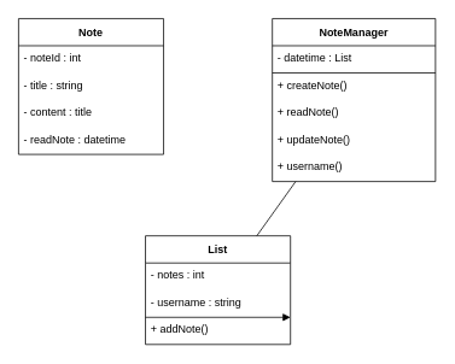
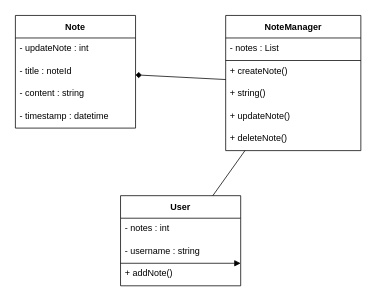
  <mxCell id="0" />
  <mxCell id="1" parent="0" />
  <mxCell id="2" value="Note" style="swimlane;fontStyle=1;childLayout=stackLayout;horizontal=1;startSize=30;horizontalStack=0;resizeParent=1;resizeLast=0;collapsible=0;" parent="1" vertex="1"><mxGeometry x="20" y="20" width="160" height="150" as="geometry" /></mxCell>
- <mxCell id="3" value="- noteId : int" style="text;align=left;verticalAlign=top;spacingLeft=4;spacingRight=4;" parent="2" vertex="1"><mxGeometry y="30" width="160" height="30" as="geometry" /></mxCell>
- <mxCell id="4" value="- title : string" style="text;align=left;verticalAlign=top;spacingLeft=4;spacingRight=4;" parent="2" vertex="1"><mxGeometry y="60" width="160" height="30" as="geometry" /></mxCell>
- <mxCell id="5" value="- content : title" style="text;align=left;verticalAlign=top;spacingLeft=4;spacingRight=4;" parent="2" vertex="1"><mxGeometry y="90" width="160" height="30" as="geometry" /></mxCell>
- <mxCell id="6" value="- readNote : datetime" style="text;align=left;verticalAlign=top;spacingLeft=4;spacingRight=4;" parent="2" vertex="1"><mxGeometry y="120" width="160" height="30" as="geometry" /></mxCell>
+ <mxCell id="3" value="- updateNote : int" style="text;align=left;verticalAlign=top;spacingLeft=4;spacingRight=4;" parent="2" vertex="1"><mxGeometry y="30" width="160" height="30" as="geometry" /></mxCell>
+ <mxCell id="4" value="- title : noteId" style="text;align=left;verticalAlign=top;spacingLeft=4;spacingRight=4;" parent="2" vertex="1"><mxGeometry y="60" width="160" height="30" as="geometry" /></mxCell>
+ <mxCell id="5" value="- content : string" style="text;align=left;verticalAlign=top;spacingLeft=4;spacingRight=4;" parent="2" vertex="1"><mxGeometry y="90" width="160" height="30" as="geometry" /></mxCell>
+ <mxCell id="6" value="- timestamp : datetime" style="text;align=left;verticalAlign=top;spacingLeft=4;spacingRight=4;" parent="2" vertex="1"><mxGeometry y="120" width="160" height="30" as="geometry" /></mxCell>
  <mxCell id="7" value="NoteManager" style="swimlane;fontStyle=1;childLayout=stackLayout;horizontal=1;startSize=30;horizontalStack=0;resizeParent=1;resizeLast=0;collapsible=0;" parent="1" vertex="1"><mxGeometry x="300" y="20" width="180" height="180" as="geometry" /></mxCell>
- <mxCell id="8" value="- datetime : List" style="text;align=left;verticalAlign=top;spacingLeft=4;" parent="7" vertex="1"><mxGeometry y="30" width="180" height="30" as="geometry" /></mxCell>
+ <mxCell id="8" value="- notes : List" style="text;align=left;verticalAlign=top;spacingLeft=4;" parent="7" vertex="1"><mxGeometry y="30" width="180" height="30" as="geometry" /></mxCell>
  <mxCell id="9" value="+ createNote()" style="text;align=left;verticalAlign=top;spacingLeft=4;" parent="7" vertex="1"><mxGeometry y="60" width="180" height="30" as="geometry" /></mxCell>
- <mxCell id="10" value="+ readNote()" style="text;align=left;verticalAlign=top;spacingLeft=4;" parent="7" vertex="1"><mxGeometry y="90" width="180" height="30" as="geometry" /></mxCell>
+ <mxCell id="10" value="+ string()" style="text;align=left;verticalAlign=top;spacingLeft=4;" parent="7" vertex="1"><mxGeometry y="90" width="180" height="30" as="geometry" /></mxCell>
  <mxCell id="11" value="+ updateNote()" style="text;align=left;verticalAlign=top;spacingLeft=4;" parent="7" vertex="1"><mxGeometry y="120" width="180" height="30" as="geometry" /></mxCell>
- <mxCell id="12" value="+ username()" style="text;align=left;verticalAlign=top;spacingLeft=4;" parent="7" vertex="1"><mxGeometry y="150" width="180" height="30" as="geometry" /></mxCell>
+ <mxCell id="12" value="+ deleteNote()" style="text;align=left;verticalAlign=top;spacingLeft=4;" parent="7" vertex="1"><mxGeometry y="150" width="180" height="30" as="geometry" /></mxCell>
  <mxCell id="13" value="" style="endArrow=none;html=1;rounded=0;exitX=0;exitY=0;exitDx=0;exitDy=0;entryX=1;entryY=0;entryDx=0;entryDy=0;" edge="1" parent="7" source="9" target="9"><mxGeometry width="50" height="50" relative="1" as="geometry"><mxPoint y="130" as="sourcePoint" /><mxPoint x="50" y="80" as="targetPoint" /></mxGeometry></mxCell>
- <mxCell id="14" value="List" style="swimlane;fontStyle=1;childLayout=stackLayout;horizontal=1;startSize=30;horizontalStack=0;resizeParent=1;resizeLast=0;collapsible=0;" parent="1" vertex="1"><mxGeometry x="160" y="260" width="160" height="120" as="geometry" /></mxCell>
+ <mxCell id="14" value="User" style="swimlane;fontStyle=1;childLayout=stackLayout;horizontal=1;startSize=30;horizontalStack=0;resizeParent=1;resizeLast=0;collapsible=0;" parent="1" vertex="1"><mxGeometry x="160" y="260" width="160" height="120" as="geometry" /></mxCell>
  <mxCell id="15" value="- notes : int" style="text;align=left;verticalAlign=top;spacingLeft=4;" parent="14" vertex="1"><mxGeometry y="30" width="160" height="30" as="geometry" /></mxCell>
  <mxCell id="16" value="- username : string" style="text;align=left;verticalAlign=top;spacingLeft=4;" parent="14" vertex="1"><mxGeometry y="60" width="160" height="30" as="geometry" /></mxCell>
  <mxCell id="17" value="+ addNote()" style="text;align=left;verticalAlign=top;spacingLeft=4;" parent="14" vertex="1"><mxGeometry y="90" width="160" height="30" as="geometry" /></mxCell>
  <mxCell id="18" value="" style="endArrow=block;html=1;rounded=0;exitX=0;exitY=1;exitDx=0;exitDy=0;entryX=1;entryY=0;entryDx=0;entryDy=0;" edge="1" parent="14" source="16" target="17"><mxGeometry width="50" height="50" relative="1" as="geometry"><mxPoint x="140" y="40" as="sourcePoint" /><mxPoint x="190" y="-10" as="targetPoint" /></mxGeometry></mxCell>
+ <mxCell id="19" style="endArrow=diamond;" parent="1" source="7" target="2" edge="1"><mxGeometry relative="1" as="geometry" /></mxCell>
  <mxCell id="20" style="endArrow=none;" parent="1" source="14" target="7" edge="1"><mxGeometry relative="1" as="geometry" /></mxCell>
